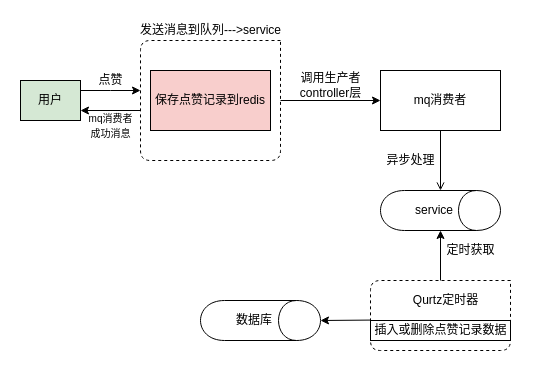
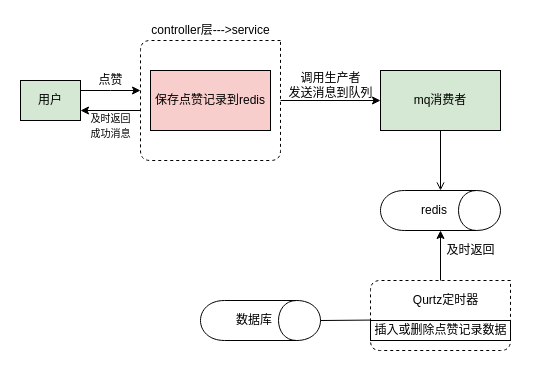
  <mxCell id="0" />
  <mxCell id="1" parent="0" />
  <mxCell id="2" value="" style="rounded=0;whiteSpace=wrap;html=1;" vertex="1" parent="1"><mxGeometry x="370" y="320" width="140" height="20" as="geometry" /></mxCell>
  <mxCell id="3" value="" style="edgeStyle=orthogonalEdgeStyle;rounded=0;orthogonalLoop=1;jettySize=auto;html=1;exitX=1;exitY=0.25;exitDx=0;exitDy=0;" edge="1" parent="1" source="4"><mxGeometry relative="1" as="geometry"><mxPoint x="140" y="90" as="targetPoint" /></mxGeometry></mxCell>
  <mxCell id="4" value="&lt;span&gt;用户&lt;/span&gt;" style="rounded=0;whiteSpace=wrap;html=1;fillColor=#d5e8d4;" vertex="1" parent="1"><mxGeometry x="20" y="80" width="60" height="40" as="geometry" /></mxCell>
  <mxCell id="5" value="保存点赞记录到redis" style="whiteSpace=wrap;html=1;rounded=0;fillColor=#f8cecc;" vertex="1" parent="1"><mxGeometry x="150" y="70" width="120" height="60" as="geometry" /></mxCell>
  <mxCell id="6" value="点赞" style="text;html=1;align=center;verticalAlign=middle;resizable=0;points=[];autosize=1;" vertex="1" parent="1"><mxGeometry x="90" y="70" width="40" height="20" as="geometry" /></mxCell>
  <mxCell id="7" value="" style="endArrow=none;dashed=1;html=1;" edge="1" parent="1"><mxGeometry width="50" height="50" relative="1" as="geometry"><mxPoint x="280" y="40" as="sourcePoint" /><mxPoint x="280" y="40" as="targetPoint" /><Array as="points"><mxPoint x="210" y="40" /><mxPoint x="140" y="40" /><mxPoint x="140" y="160" /><mxPoint x="280" y="160" /></Array></mxGeometry></mxCell>
- <mxCell id="8" value="发送消息到队列---&amp;gt;service" style="text;html=1;align=center;verticalAlign=middle;resizable=0;points=[];autosize=1;" vertex="1" parent="1"><mxGeometry x="145" y="20" width="130" height="20" as="geometry" /></mxCell>
- <mxCell id="9" value="mq消费者" style="rounded=0;whiteSpace=wrap;html=1;" vertex="1" parent="1"><mxGeometry x="380" y="70" width="120" height="60" as="geometry" /></mxCell>
+ <mxCell id="8" value="controller层---&amp;gt;service" style="text;html=1;align=center;verticalAlign=middle;resizable=0;points=[];autosize=1;" vertex="1" parent="1"><mxGeometry x="145" y="20" width="130" height="20" as="geometry" /></mxCell>
+ <mxCell id="9" value="mq消费者" style="rounded=0;whiteSpace=wrap;html=1;fillColor=#d5e8d4;" vertex="1" parent="1"><mxGeometry x="380" y="70" width="120" height="60" as="geometry" /></mxCell>
  <mxCell id="10" value="" style="endArrow=classic;html=1;" edge="1" parent="1"><mxGeometry width="50" height="50" relative="1" as="geometry"><mxPoint x="280" y="100" as="sourcePoint" /><mxPoint x="380" y="100" as="targetPoint" /></mxGeometry></mxCell>
- <mxCell id="11" value="调用生产者&lt;br&gt;controller层" style="text;html=1;align=center;verticalAlign=middle;resizable=0;points=[];autosize=1;" vertex="1" parent="1"><mxGeometry x="280" y="70" width="100" height="30" as="geometry" /></mxCell>
+ <mxCell id="11" value="调用生产者&lt;br&gt;发送消息到队列" style="text;html=1;align=center;verticalAlign=middle;resizable=0;points=[];autosize=1;" vertex="1" parent="1"><mxGeometry x="280" y="70" width="100" height="30" as="geometry" /></mxCell>
  <mxCell id="12" value="" style="endArrow=classic;html=1;entryX=1;entryY=0.75;entryDx=0;entryDy=0;" edge="1" parent="1" target="4"><mxGeometry width="50" height="50" relative="1" as="geometry"><mxPoint x="140" y="110" as="sourcePoint" /><mxPoint x="310" y="100" as="targetPoint" /></mxGeometry></mxCell>
- <mxCell id="13" value="&lt;font style=&quot;font-size: 10px&quot;&gt;mq消费者&lt;br&gt;成功消息&lt;/font&gt;" style="text;html=1;align=center;verticalAlign=middle;resizable=0;points=[];autosize=1;" vertex="1" parent="1"><mxGeometry x="80" y="110" width="60" height="30" as="geometry" /></mxCell>
- <mxCell id="14" value="service" style="shape=cylinder;whiteSpace=wrap;html=1;boundedLbl=1;backgroundOutline=1;rounded=0;direction=south;" vertex="1" parent="1"><mxGeometry x="380" y="190" width="120" height="40" as="geometry" /></mxCell>
+ <mxCell id="13" value="&lt;font style=&quot;font-size: 10px&quot;&gt;及时返回&lt;br&gt;成功消息&lt;/font&gt;" style="text;html=1;align=center;verticalAlign=middle;resizable=0;points=[];autosize=1;" vertex="1" parent="1"><mxGeometry x="80" y="110" width="60" height="30" as="geometry" /></mxCell>
+ <mxCell id="14" value="redis" style="shape=cylinder;whiteSpace=wrap;html=1;boundedLbl=1;backgroundOutline=1;rounded=0;direction=south;" vertex="1" parent="1"><mxGeometry x="380" y="190" width="120" height="40" as="geometry" /></mxCell>
  <mxCell id="15" value="" style="endArrow=open;html=1;exitX=0.5;exitY=1;exitDx=0;exitDy=0;entryX=0;entryY=0.5;entryDx=0;entryDy=0;" edge="1" parent="1" source="9" target="14"><mxGeometry width="50" height="50" relative="1" as="geometry"><mxPoint x="270" y="210" as="sourcePoint" /><mxPoint x="310" y="160" as="targetPoint" /></mxGeometry></mxCell>
- <mxCell id="16" value="异步处理" style="text;html=1;align=center;verticalAlign=middle;resizable=0;points=[];autosize=1;" vertex="1" parent="1"><mxGeometry x="380" y="150" width="60" height="20" as="geometry" /></mxCell>
  <mxCell id="17" value="" style="endArrow=none;dashed=1;html=1;" edge="1" parent="1"><mxGeometry width="50" height="50" relative="1" as="geometry"><mxPoint x="510" y="280" as="sourcePoint" /><mxPoint x="510" y="280" as="targetPoint" /><Array as="points"><mxPoint x="370" y="280" /><mxPoint x="370" y="350" /><mxPoint x="510" y="350" /></Array></mxGeometry></mxCell>
  <mxCell id="18" value="插入或删除点赞记录数据" style="text;html=1;align=center;verticalAlign=middle;resizable=0;points=[];autosize=1;" vertex="1" parent="1"><mxGeometry x="365" y="320" width="150" height="20" as="geometry" /></mxCell>
  <mxCell id="19" value="Qurtz定时器" style="text;html=1;align=center;verticalAlign=middle;resizable=0;points=[];autosize=1;" vertex="1" parent="1"><mxGeometry x="405" y="290" width="80" height="20" as="geometry" /></mxCell>
  <mxCell id="20" value="" style="endArrow=classic;html=1;" edge="1" parent="1"><mxGeometry width="50" height="50" relative="1" as="geometry"><mxPoint x="440" y="280" as="sourcePoint" /><mxPoint x="440" y="230" as="targetPoint" /></mxGeometry></mxCell>
- <mxCell id="21" value="定时获取" style="text;html=1;align=center;verticalAlign=middle;resizable=0;points=[];autosize=1;" vertex="1" parent="1"><mxGeometry x="440" y="240" width="60" height="20" as="geometry" /></mxCell>
+ <mxCell id="21" value="及时返回" style="text;html=1;align=center;verticalAlign=middle;resizable=0;points=[];autosize=1;" vertex="1" parent="1"><mxGeometry x="440" y="240" width="60" height="20" as="geometry" /></mxCell>
  <mxCell id="22" value="数据库" style="shape=cylinder;whiteSpace=wrap;html=1;boundedLbl=1;backgroundOutline=1;rounded=0;direction=south;" vertex="1" parent="1"><mxGeometry x="200" y="300" width="120" height="40" as="geometry" /></mxCell>
- <mxCell id="23" value="" style="endArrow=classic;html=1;entryX=0.5;entryY=0;entryDx=0;entryDy=0;exitX=0.033;exitY=-0.021;exitDx=0;exitDy=0;exitPerimeter=0;" edge="1" parent="1" source="18" target="22"><mxGeometry width="50" height="50" relative="1" as="geometry"><mxPoint x="300" y="310" as="sourcePoint" /><mxPoint x="350" y="260" as="targetPoint" /></mxGeometry></mxCell>
+ <mxCell id="23" value="" style="endArrow=none;html=1;entryX=0.5;entryY=0;entryDx=0;entryDy=0;exitX=0.033;exitY=-0.021;exitDx=0;exitDy=0;exitPerimeter=0;" edge="1" parent="1" source="18" target="22"><mxGeometry width="50" height="50" relative="1" as="geometry"><mxPoint x="300" y="310" as="sourcePoint" /><mxPoint x="350" y="260" as="targetPoint" /></mxGeometry></mxCell>
